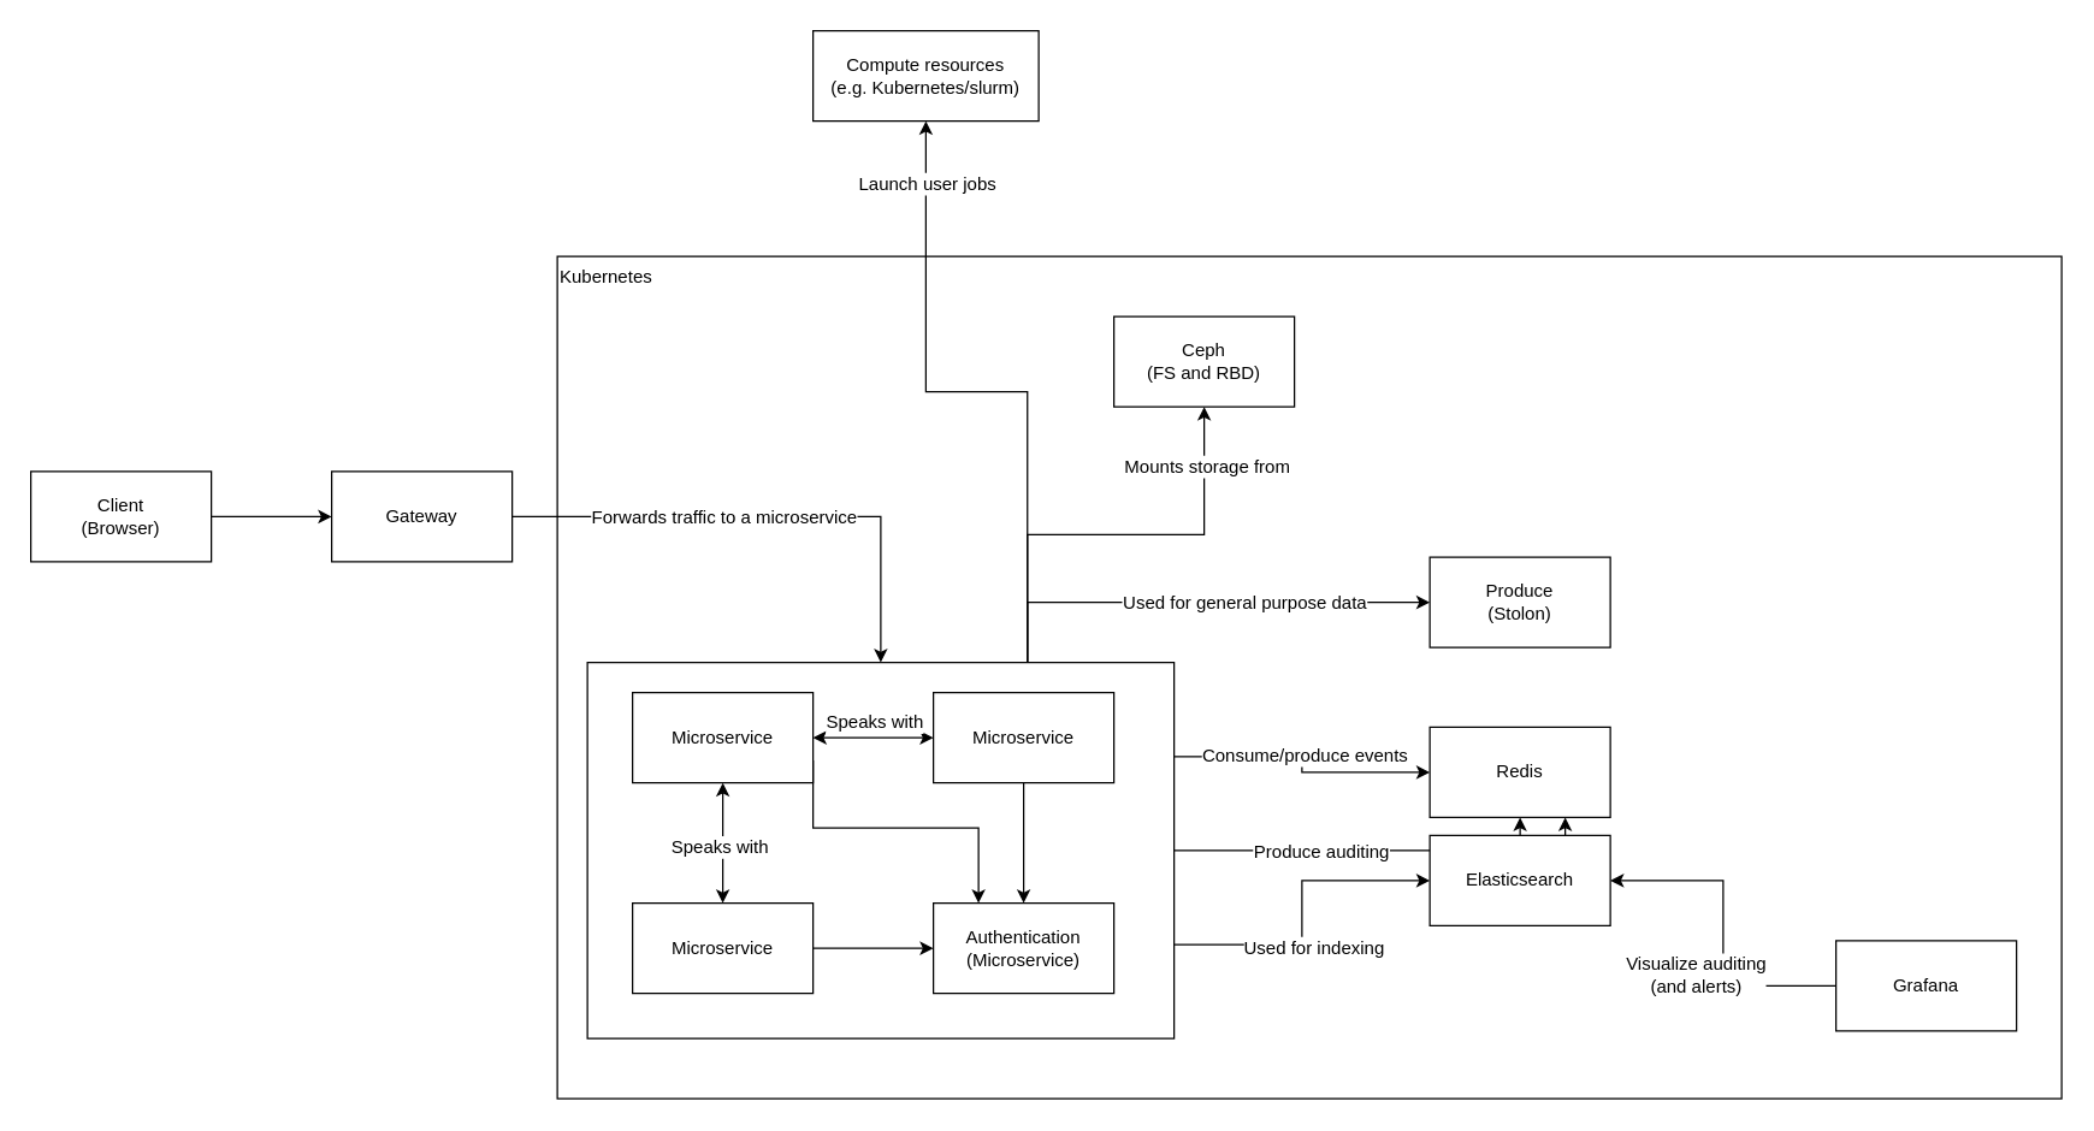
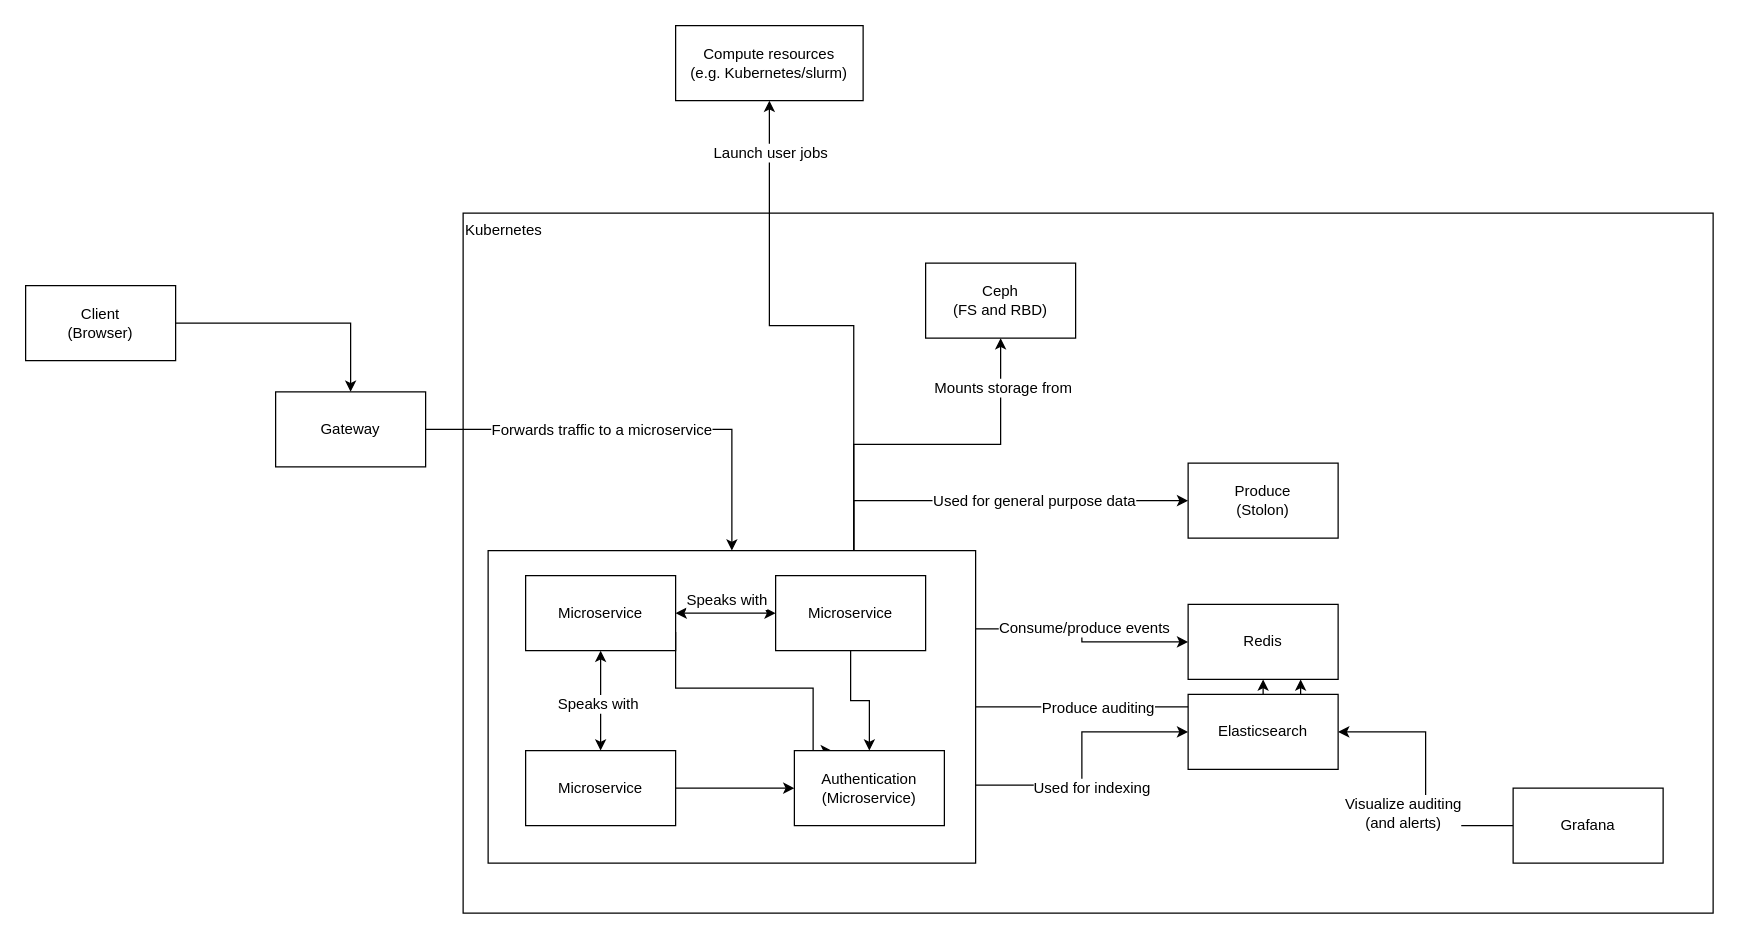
  <mxCell id="0" />
  <mxCell id="1" parent="0" />
  <mxCell id="2" value="&lt;div align=&quot;center&quot;&gt;Kubernetes&lt;/div&gt;" style="rounded=0;whiteSpace=wrap;html=1;verticalAlign=top;align=left;" vertex="1" parent="1"><mxGeometry x="370" y="170" width="1000" height="560" as="geometry" /></mxCell>
  <mxCell id="3" value="" style="edgeStyle=orthogonalEdgeStyle;rounded=0;orthogonalLoop=1;jettySize=auto;html=1;" edge="1" parent="1" source="4" target="7"><mxGeometry relative="1" as="geometry" /></mxCell>
- <mxCell id="4" value="&lt;div&gt;Client&lt;/div&gt;&lt;div&gt;(Browser)&lt;br&gt;&lt;/div&gt;" style="rounded=0;whiteSpace=wrap;html=1;" vertex="1" parent="1"><mxGeometry x="20" y="313" width="120" height="60" as="geometry" /></mxCell>
+ <mxCell id="4" value="&lt;div&gt;Client&lt;/div&gt;&lt;div&gt;(Browser)&lt;br&gt;&lt;/div&gt;" style="rounded=0;whiteSpace=wrap;html=1;" vertex="1" parent="1"><mxGeometry x="20" y="228" width="120" height="60" as="geometry" /></mxCell>
  <mxCell id="5" value="" style="edgeStyle=orthogonalEdgeStyle;rounded=0;orthogonalLoop=1;jettySize=auto;html=1;entryX=0.5;entryY=0;entryDx=0;entryDy=0;" edge="1" parent="1" source="7" target="20"><mxGeometry relative="1" as="geometry" /></mxCell>
  <mxCell id="6" value="Forwards traffic to a microservice" style="text;html=1;resizable=0;points=[];align=center;verticalAlign=middle;labelBackgroundColor=#ffffff;" vertex="1" connectable="0" parent="5"><mxGeometry x="-0.502" relative="1" as="geometry"><mxPoint x="55" as="offset" /></mxGeometry></mxCell>
  <mxCell id="7" value="&lt;div&gt;Gateway&lt;/div&gt;" style="rounded=0;whiteSpace=wrap;html=1;" vertex="1" parent="1"><mxGeometry x="220" y="313" width="120" height="60" as="geometry" /></mxCell>
  <mxCell id="8" style="edgeStyle=orthogonalEdgeStyle;rounded=0;orthogonalLoop=1;jettySize=auto;html=1;exitX=1;exitY=0.25;exitDx=0;exitDy=0;entryX=0;entryY=0.5;entryDx=0;entryDy=0;startArrow=none;startFill=0;" edge="1" parent="1" source="20" target="33"><mxGeometry relative="1" as="geometry" /></mxCell>
  <mxCell id="9" value="Consume/produce events" style="text;html=1;resizable=0;points=[];align=center;verticalAlign=middle;labelBackgroundColor=#ffffff;" vertex="1" connectable="0" parent="8"><mxGeometry x="-0.306" relative="1" as="geometry"><mxPoint x="23" y="-1" as="offset" /></mxGeometry></mxCell>
  <mxCell id="10" style="edgeStyle=orthogonalEdgeStyle;rounded=0;orthogonalLoop=1;jettySize=auto;html=1;exitX=1;exitY=0.5;exitDx=0;exitDy=0;entryX=0.5;entryY=1;entryDx=0;entryDy=0;startArrow=none;startFill=0;" edge="1" parent="1" source="20" target="33"><mxGeometry relative="1" as="geometry" /></mxCell>
  <mxCell id="11" value="Produce auditing" style="text;html=1;resizable=0;points=[];align=center;verticalAlign=middle;labelBackgroundColor=#ffffff;" vertex="1" connectable="0" parent="10"><mxGeometry x="-0.473" relative="1" as="geometry"><mxPoint x="31" as="offset" /></mxGeometry></mxCell>
  <mxCell id="12" style="edgeStyle=orthogonalEdgeStyle;rounded=0;orthogonalLoop=1;jettySize=auto;html=1;exitX=1;exitY=0.75;exitDx=0;exitDy=0;entryX=0;entryY=0.5;entryDx=0;entryDy=0;startArrow=none;startFill=0;" edge="1" parent="1" source="20" target="34"><mxGeometry relative="1" as="geometry" /></mxCell>
  <mxCell id="13" value="Used for indexing" style="text;html=1;resizable=0;points=[];align=center;verticalAlign=middle;labelBackgroundColor=#ffffff;" vertex="1" connectable="0" parent="12"><mxGeometry x="-0.554" relative="1" as="geometry"><mxPoint x="45" y="2" as="offset" /></mxGeometry></mxCell>
  <mxCell id="14" style="edgeStyle=orthogonalEdgeStyle;rounded=0;orthogonalLoop=1;jettySize=auto;html=1;exitX=0.75;exitY=0;exitDx=0;exitDy=0;entryX=0;entryY=0.5;entryDx=0;entryDy=0;startArrow=none;startFill=0;" edge="1" parent="1" source="20" target="38"><mxGeometry relative="1" as="geometry" /></mxCell>
  <mxCell id="15" value="Used for general purpose data" style="text;html=1;resizable=0;points=[];align=center;verticalAlign=middle;labelBackgroundColor=#ffffff;" vertex="1" connectable="0" parent="14"><mxGeometry x="-0.274" relative="1" as="geometry"><mxPoint x="72" as="offset" /></mxGeometry></mxCell>
  <mxCell id="16" style="edgeStyle=orthogonalEdgeStyle;rounded=0;orthogonalLoop=1;jettySize=auto;html=1;exitX=0.75;exitY=0;exitDx=0;exitDy=0;entryX=0.5;entryY=1;entryDx=0;entryDy=0;startArrow=none;startFill=0;" edge="1" parent="1" source="20" target="40"><mxGeometry relative="1" as="geometry" /></mxCell>
  <mxCell id="17" value="Launch user jobs" style="text;html=1;resizable=0;points=[];align=center;verticalAlign=middle;labelBackgroundColor=#ffffff;" vertex="1" connectable="0" parent="16"><mxGeometry x="0.708" relative="1" as="geometry"><mxPoint y="-21" as="offset" /></mxGeometry></mxCell>
  <mxCell id="18" style="edgeStyle=orthogonalEdgeStyle;rounded=0;orthogonalLoop=1;jettySize=auto;html=1;exitX=0.75;exitY=0;exitDx=0;exitDy=0;entryX=0.5;entryY=1;entryDx=0;entryDy=0;startArrow=none;startFill=0;" edge="1" parent="1" source="20" target="39"><mxGeometry relative="1" as="geometry" /></mxCell>
  <mxCell id="19" value="Mounts storage from" style="text;html=1;resizable=0;points=[];align=center;verticalAlign=middle;labelBackgroundColor=#ffffff;" vertex="1" connectable="0" parent="18"><mxGeometry x="0.727" y="-1" relative="1" as="geometry"><mxPoint as="offset" /></mxGeometry></mxCell>
  <mxCell id="20" value="" style="rounded=0;whiteSpace=wrap;html=1;align=left;" vertex="1" parent="1"><mxGeometry x="390" y="440" width="390" height="250" as="geometry" /></mxCell>
  <mxCell id="21" value="" style="edgeStyle=orthogonalEdgeStyle;rounded=0;orthogonalLoop=1;jettySize=auto;html=1;startArrow=classic;startFill=1;" edge="1" parent="1" source="26" target="31"><mxGeometry relative="1" as="geometry" /></mxCell>
  <mxCell id="22" value="Speaks with" style="text;html=1;resizable=0;points=[];align=center;verticalAlign=middle;labelBackgroundColor=#ffffff;" vertex="1" connectable="0" parent="21"><mxGeometry x="0.05" y="-3" relative="1" as="geometry"><mxPoint as="offset" /></mxGeometry></mxCell>
  <mxCell id="23" value="" style="edgeStyle=orthogonalEdgeStyle;rounded=0;orthogonalLoop=1;jettySize=auto;html=1;startArrow=classic;startFill=1;" edge="1" parent="1" source="26" target="28"><mxGeometry relative="1" as="geometry" /></mxCell>
  <mxCell id="24" value="Speaks with" style="text;html=1;resizable=0;points=[];align=center;verticalAlign=middle;labelBackgroundColor=#ffffff;" vertex="1" connectable="0" parent="23"><mxGeometry x="-0.15" y="-1" relative="1" as="geometry"><mxPoint x="6" y="-12" as="offset" /></mxGeometry></mxCell>
  <mxCell id="25" style="edgeStyle=orthogonalEdgeStyle;rounded=0;orthogonalLoop=1;jettySize=auto;html=1;exitX=1;exitY=0.75;exitDx=0;exitDy=0;entryX=0.25;entryY=0;entryDx=0;entryDy=0;startArrow=none;startFill=0;" edge="1" parent="1" source="26" target="29"><mxGeometry relative="1" as="geometry"><Array as="points"><mxPoint x="540" y="550" /><mxPoint x="650" y="550" /></Array></mxGeometry></mxCell>
  <mxCell id="26" value="Microservice" style="rounded=0;whiteSpace=wrap;html=1;" vertex="1" parent="1"><mxGeometry x="420" y="460" width="120" height="60" as="geometry" /></mxCell>
  <mxCell id="27" value="" style="edgeStyle=orthogonalEdgeStyle;rounded=0;orthogonalLoop=1;jettySize=auto;html=1;startArrow=none;startFill=0;" edge="1" parent="1" source="28" target="29"><mxGeometry relative="1" as="geometry" /></mxCell>
  <mxCell id="28" value="Microservice" style="rounded=0;whiteSpace=wrap;html=1;" vertex="1" parent="1"><mxGeometry x="620" y="460" width="120" height="60" as="geometry" /></mxCell>
- <mxCell id="29" value="&lt;div&gt;Authentication&lt;br&gt;&lt;/div&gt;&lt;div&gt;(Microservice)&lt;br&gt;&lt;/div&gt;" style="rounded=0;whiteSpace=wrap;html=1;" vertex="1" parent="1"><mxGeometry x="620" y="600" width="120" height="60" as="geometry" /></mxCell>
+ <mxCell id="29" value="&lt;div&gt;Authentication&lt;br&gt;&lt;/div&gt;&lt;div&gt;(Microservice)&lt;br&gt;&lt;/div&gt;" style="rounded=0;whiteSpace=wrap;html=1;" vertex="1" parent="1"><mxGeometry x="635" y="600" width="120" height="60" as="geometry" /></mxCell>
  <mxCell id="30" style="edgeStyle=orthogonalEdgeStyle;rounded=0;orthogonalLoop=1;jettySize=auto;html=1;exitX=1;exitY=0.5;exitDx=0;exitDy=0;entryX=0;entryY=0.5;entryDx=0;entryDy=0;startArrow=none;startFill=0;" edge="1" parent="1" source="31" target="29"><mxGeometry relative="1" as="geometry" /></mxCell>
  <mxCell id="31" value="Microservice" style="rounded=0;whiteSpace=wrap;html=1;" vertex="1" parent="1"><mxGeometry x="420" y="600" width="120" height="60" as="geometry" /></mxCell>
  <mxCell id="32" value="Consume auditing" style="edgeStyle=orthogonalEdgeStyle;rounded=0;orthogonalLoop=1;jettySize=auto;html=1;startArrow=classic;startFill=1;exitX=0.75;exitY=1;exitDx=0;exitDy=0;" edge="1" parent="1" source="33" target="34"><mxGeometry x="0.592" relative="1" as="geometry"><mxPoint as="offset" /></mxGeometry></mxCell>
  <mxCell id="33" value="&lt;div align=&quot;center&quot;&gt;Redis&lt;/div&gt;" style="rounded=0;whiteSpace=wrap;html=1;align=center;" vertex="1" parent="1"><mxGeometry x="950" y="483" width="120" height="60" as="geometry" /></mxCell>
  <mxCell id="34" value="Elasticsearch" style="rounded=0;whiteSpace=wrap;html=1;align=center;" vertex="1" parent="1"><mxGeometry x="950" y="555" width="120" height="60" as="geometry" /></mxCell>
  <mxCell id="35" style="edgeStyle=orthogonalEdgeStyle;rounded=0;orthogonalLoop=1;jettySize=auto;html=1;exitX=0;exitY=0.5;exitDx=0;exitDy=0;entryX=1;entryY=0.5;entryDx=0;entryDy=0;startArrow=none;startFill=0;" edge="1" parent="1" source="37" target="34"><mxGeometry relative="1" as="geometry" /></mxCell>
  <mxCell id="36" value="&lt;div&gt;Visualize auditing&lt;/div&gt;&lt;div&gt;(and alerts)&lt;br&gt;&lt;/div&gt;" style="text;html=1;resizable=0;points=[];align=center;verticalAlign=middle;labelBackgroundColor=#ffffff;" vertex="1" connectable="0" parent="35"><mxGeometry x="-0.255" y="1" relative="1" as="geometry"><mxPoint x="-18" y="-1" as="offset" /></mxGeometry></mxCell>
- <mxCell id="37" value="Grafana" style="rounded=0;whiteSpace=wrap;html=1;align=center;" vertex="1" parent="1"><mxGeometry x="1220" y="625" width="120" height="60" as="geometry" /></mxCell>
+ <mxCell id="37" value="Grafana" style="rounded=0;whiteSpace=wrap;html=1;align=center;" vertex="1" parent="1"><mxGeometry x="1210" y="630" width="120" height="60" as="geometry" /></mxCell>
  <mxCell id="38" value="&lt;div&gt;Produce&lt;/div&gt;&lt;div&gt;(Stolon)&lt;br&gt;&lt;/div&gt;" style="rounded=0;whiteSpace=wrap;html=1;align=center;" vertex="1" parent="1"><mxGeometry x="950" y="370" width="120" height="60" as="geometry" /></mxCell>
  <mxCell id="39" value="&lt;div&gt;Ceph&lt;/div&gt;&lt;div&gt;(FS and RBD)&lt;br&gt;&lt;/div&gt;" style="rounded=0;whiteSpace=wrap;html=1;align=center;" vertex="1" parent="1"><mxGeometry x="740" y="210" width="120" height="60" as="geometry" /></mxCell>
  <mxCell id="40" value="&lt;div&gt;Compute resources&lt;/div&gt;&lt;div&gt;(e.g. Kubernetes/slurm)&lt;br&gt;&lt;/div&gt;" style="rounded=0;whiteSpace=wrap;html=1;align=center;" vertex="1" parent="1"><mxGeometry x="540" y="20" width="150" height="60" as="geometry" /></mxCell>
